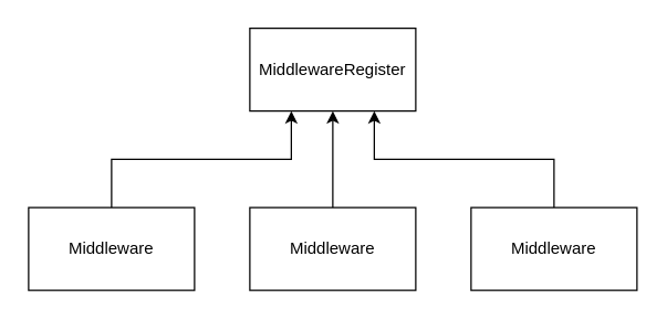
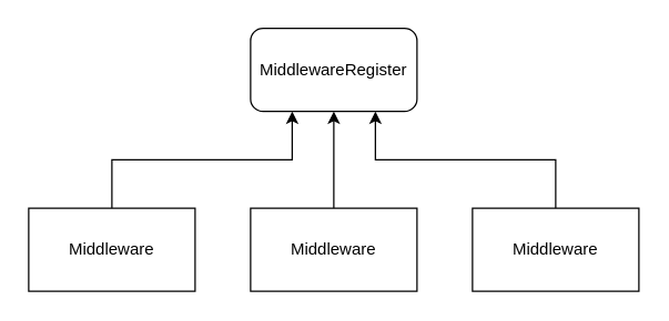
  <mxCell id="0" />
  <mxCell id="1" parent="0" />
- <mxCell id="2" value="MiddlewareRegister" style="rounded=0;whiteSpace=wrap;html=1;" vertex="1" parent="1"><mxGeometry x="180" y="20" width="120" height="60" as="geometry" /></mxCell>
+ <mxCell id="2" value="MiddlewareRegister" style="whiteSpace=wrap;html=1;rounded=1;" vertex="1" parent="1"><mxGeometry x="180" y="20" width="120" height="60" as="geometry" /></mxCell>
  <mxCell id="3" style="edgeStyle=orthogonalEdgeStyle;rounded=0;orthogonalLoop=1;jettySize=auto;html=1;exitX=0.5;exitY=0;exitDx=0;exitDy=0;entryX=0.25;entryY=1;entryDx=0;entryDy=0;" edge="1" parent="1" source="4" target="2"><mxGeometry relative="1" as="geometry" /></mxCell>
  <mxCell id="4" value="Middleware" style="rounded=0;whiteSpace=wrap;html=1;" vertex="1" parent="1"><mxGeometry x="20" y="150" width="120" height="60" as="geometry" /></mxCell>
  <mxCell id="5" style="edgeStyle=orthogonalEdgeStyle;rounded=0;orthogonalLoop=1;jettySize=auto;html=1;entryX=0.5;entryY=1;entryDx=0;entryDy=0;" edge="1" parent="1" source="6" target="2"><mxGeometry relative="1" as="geometry" /></mxCell>
  <mxCell id="6" value="Middleware" style="rounded=0;whiteSpace=wrap;html=1;" vertex="1" parent="1"><mxGeometry x="180" y="150" width="120" height="60" as="geometry" /></mxCell>
  <mxCell id="7" style="edgeStyle=orthogonalEdgeStyle;rounded=0;orthogonalLoop=1;jettySize=auto;html=1;exitX=0.5;exitY=0;exitDx=0;exitDy=0;entryX=0.75;entryY=1;entryDx=0;entryDy=0;" edge="1" parent="1" source="8" target="2"><mxGeometry relative="1" as="geometry" /></mxCell>
  <mxCell id="8" value="Middleware" style="rounded=0;whiteSpace=wrap;html=1;" vertex="1" parent="1"><mxGeometry x="340" y="150" width="120" height="60" as="geometry" /></mxCell>
